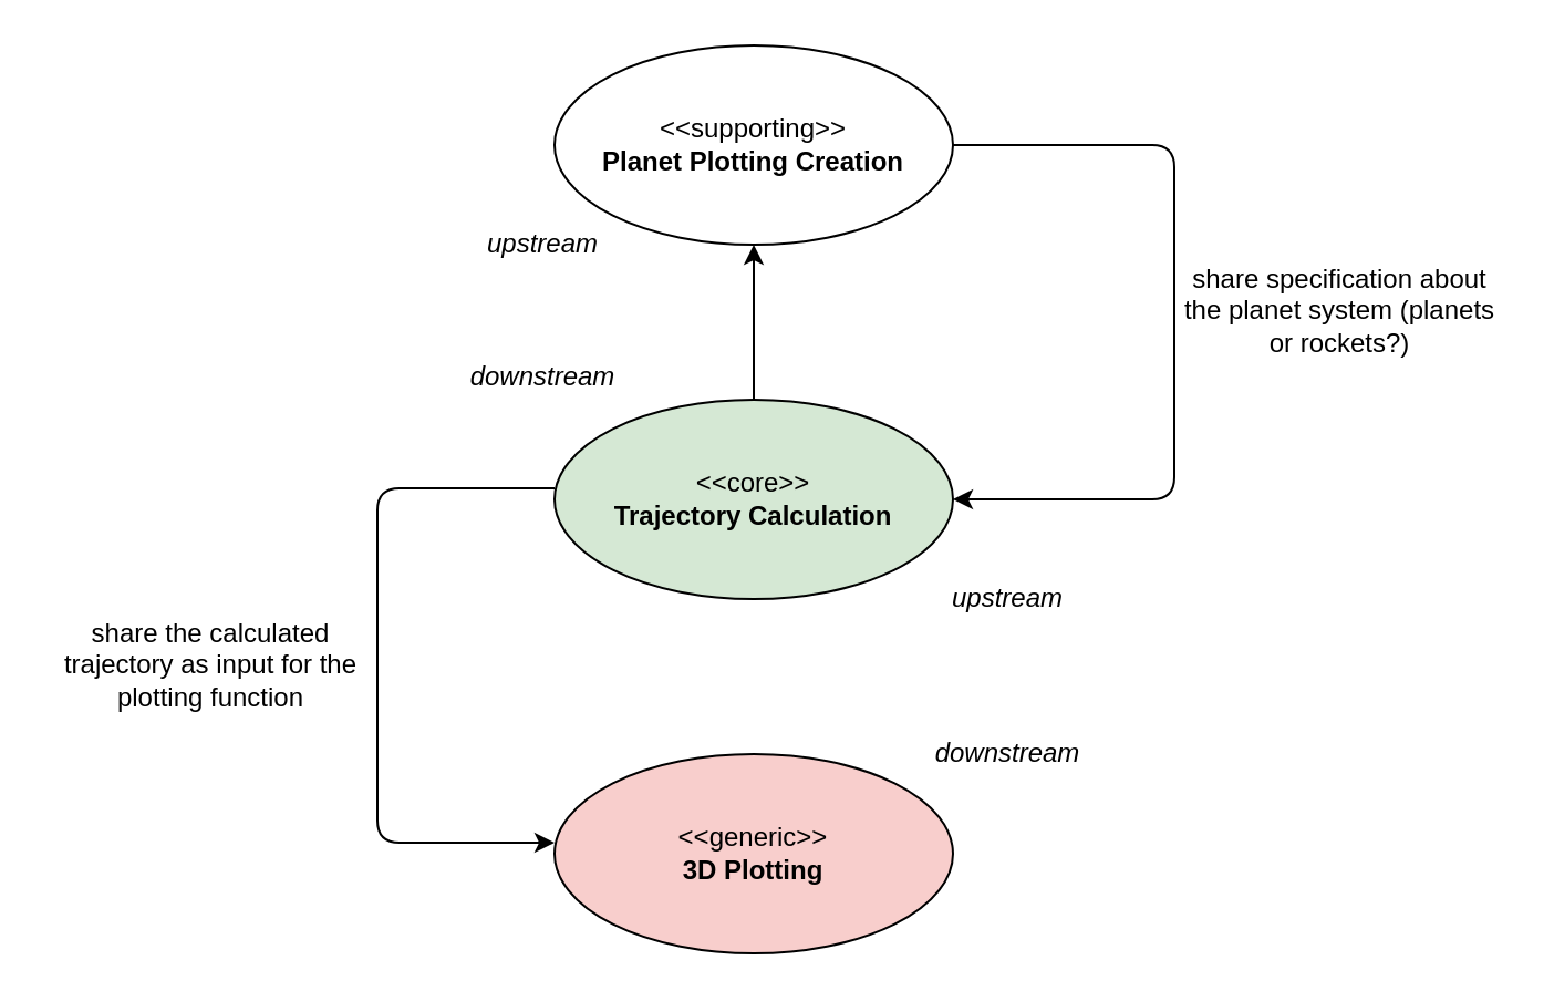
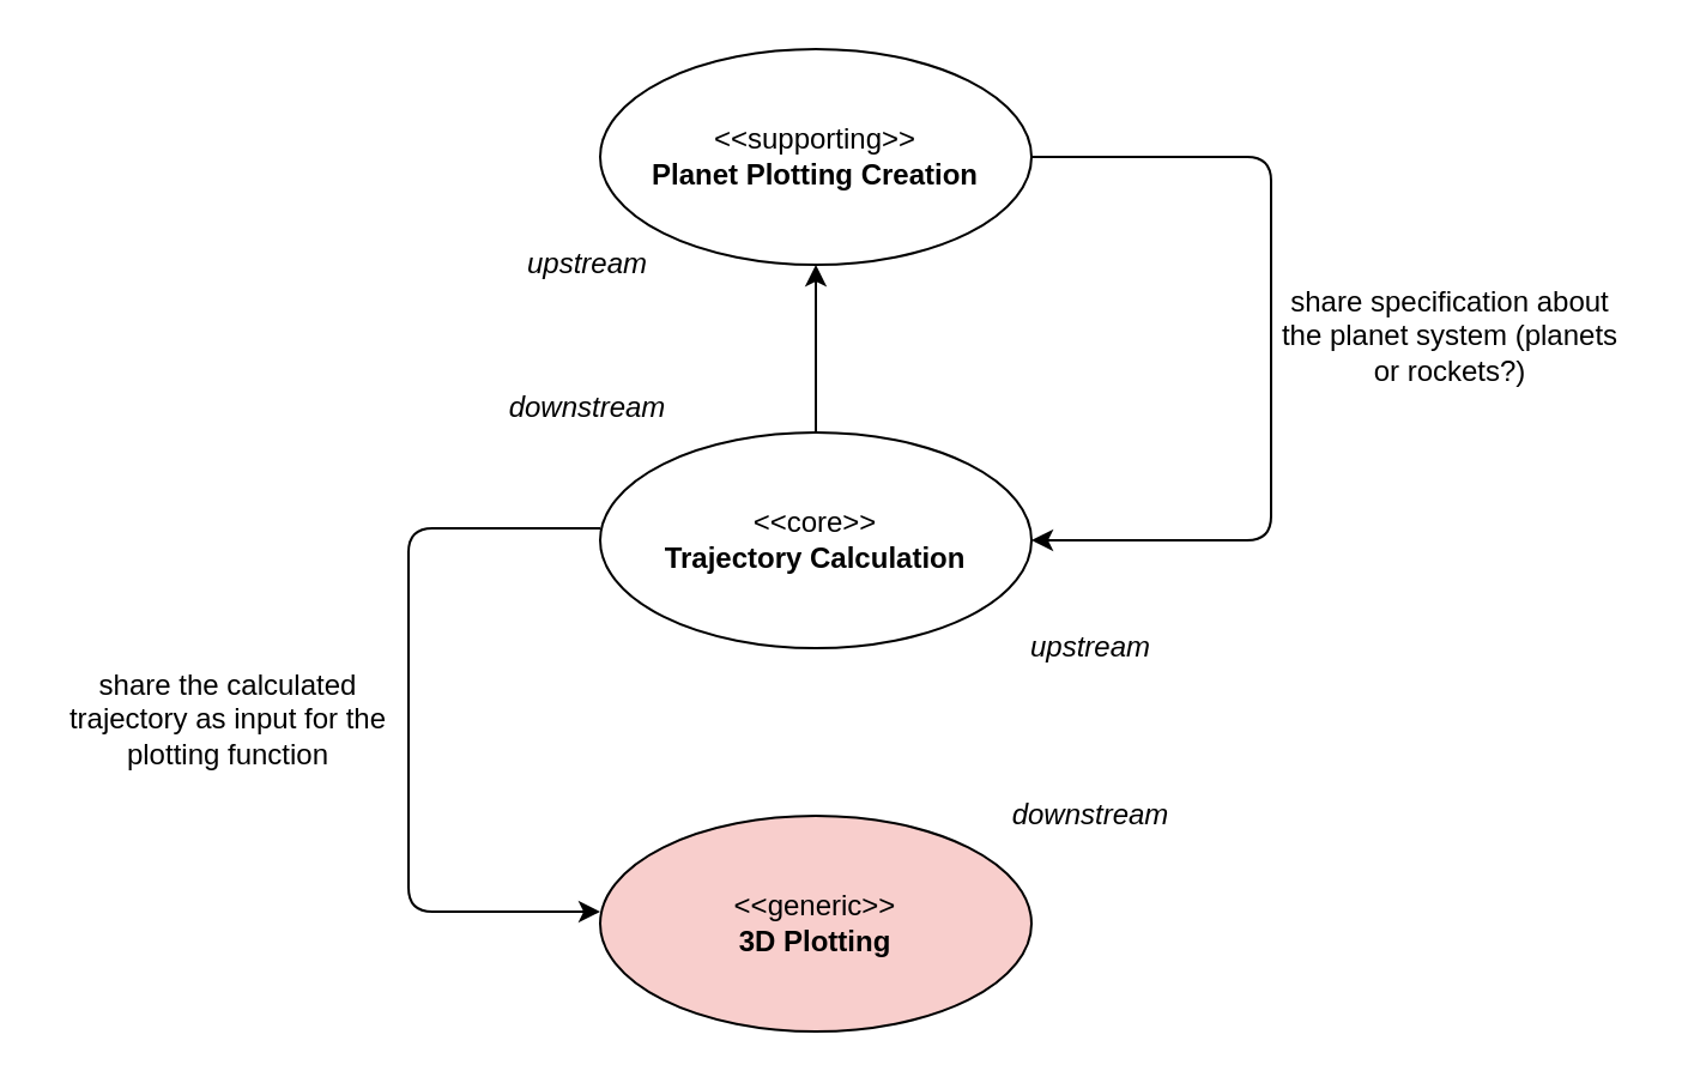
  <mxCell id="0" />
  <mxCell id="1" parent="0" />
  <mxCell id="2" value="&lt;div&gt;&amp;lt;&amp;lt;supporting&amp;gt;&amp;gt;&lt;br&gt;&lt;/div&gt;&lt;div&gt;&lt;b&gt;Planet Plotting Creation&lt;/b&gt;&lt;/div&gt;" style="ellipse;whiteSpace=wrap;html=1;" vertex="1" parent="1"><mxGeometry x="250" y="20" width="180" height="90" as="geometry" /></mxCell>
  <mxCell id="3" style="edgeStyle=orthogonalEdgeStyle;rounded=0;orthogonalLoop=1;jettySize=auto;html=1;entryX=0.5;entryY=1;entryDx=0;entryDy=0;" edge="1" parent="1" source="4" target="2"><mxGeometry relative="1" as="geometry" /></mxCell>
- <mxCell id="4" value="&lt;div&gt;&amp;lt;&amp;lt;core&amp;gt;&amp;gt; &lt;br&gt;&lt;/div&gt;&lt;div&gt;&lt;b&gt;Trajectory Calculation&lt;/b&gt;&lt;/div&gt;" style="ellipse;whiteSpace=wrap;html=1;fillColor=#d5e8d4;" vertex="1" parent="1"><mxGeometry x="250" y="180" width="180" height="90" as="geometry" /></mxCell>
+ <mxCell id="4" value="&lt;div&gt;&amp;lt;&amp;lt;core&amp;gt;&amp;gt; &lt;br&gt;&lt;/div&gt;&lt;div&gt;&lt;b&gt;Trajectory Calculation&lt;/b&gt;&lt;/div&gt;" style="ellipse;whiteSpace=wrap;html=1;" vertex="1" parent="1"><mxGeometry x="250" y="180" width="180" height="90" as="geometry" /></mxCell>
  <mxCell id="5" value="&lt;div&gt;&amp;lt;&amp;lt;generic&amp;gt;&amp;gt;&lt;br&gt;&lt;/div&gt;&lt;div&gt;&lt;b&gt;3D Plotting&lt;/b&gt;&lt;/div&gt;" style="ellipse;whiteSpace=wrap;html=1;fillColor=#f8cecc;" vertex="1" parent="1"><mxGeometry x="250" y="340" width="180" height="90" as="geometry" /></mxCell>
  <mxCell id="6" value="" style="edgeStyle=segmentEdgeStyle;endArrow=classic;html=1;exitX=1;exitY=0.5;exitDx=0;exitDy=0;entryX=1;entryY=0.5;entryDx=0;entryDy=0;" edge="1" parent="1" source="2" target="4"><mxGeometry width="50" height="50" relative="1" as="geometry"><mxPoint x="560" y="120" as="sourcePoint" /><mxPoint x="560" y="220" as="targetPoint" /><Array as="points"><mxPoint x="530" y="65" /><mxPoint x="530" y="225" /></Array></mxGeometry></mxCell>
  <mxCell id="7" value="" style="edgeStyle=segmentEdgeStyle;endArrow=classic;html=1;exitX=1;exitY=0.5;exitDx=0;exitDy=0;entryX=1;entryY=0.5;entryDx=0;entryDy=0;" edge="1" parent="1"><mxGeometry width="50" height="50" relative="1" as="geometry"><mxPoint x="250" y="220" as="sourcePoint" /><mxPoint x="250" y="380" as="targetPoint" /><Array as="points"><mxPoint x="170" y="220" /><mxPoint x="170" y="380" /></Array></mxGeometry></mxCell>
  <mxCell id="8" value="&lt;div&gt;upstream&lt;/div&gt;" style="text;html=1;strokeColor=none;fillColor=none;align=center;verticalAlign=middle;whiteSpace=wrap;rounded=0;fontStyle=2" vertex="1" parent="1"><mxGeometry x="210" y="100" width="70" height="20" as="geometry" /></mxCell>
  <mxCell id="9" value="&lt;div&gt;upstream&lt;/div&gt;" style="text;html=1;strokeColor=none;fillColor=none;align=center;verticalAlign=middle;whiteSpace=wrap;rounded=0;fontStyle=2" vertex="1" parent="1"><mxGeometry x="420" y="260" width="70" height="20" as="geometry" /></mxCell>
  <mxCell id="10" value="downstream" style="text;html=1;strokeColor=none;fillColor=none;align=center;verticalAlign=middle;whiteSpace=wrap;rounded=0;fontStyle=2" vertex="1" parent="1"><mxGeometry x="420" y="330" width="70" height="20" as="geometry" /></mxCell>
  <mxCell id="11" value="downstream" style="text;html=1;strokeColor=none;fillColor=none;align=center;verticalAlign=middle;whiteSpace=wrap;rounded=0;fontStyle=2" vertex="1" parent="1"><mxGeometry x="210" y="160" width="70" height="20" as="geometry" /></mxCell>
  <mxCell id="12" value="share specification about the planet system (planets or rockets?)" style="text;html=1;strokeColor=none;fillColor=none;align=center;verticalAlign=middle;whiteSpace=wrap;rounded=0;" vertex="1" parent="1"><mxGeometry x="530" y="110" width="150" height="60" as="geometry" /></mxCell>
  <mxCell id="13" value="&lt;div&gt;share the calculated trajectory as input for the plotting function&lt;/div&gt;" style="text;html=1;strokeColor=none;fillColor=none;align=center;verticalAlign=middle;whiteSpace=wrap;rounded=0;" vertex="1" parent="1"><mxGeometry x="20" y="270" width="150" height="60" as="geometry" /></mxCell>
